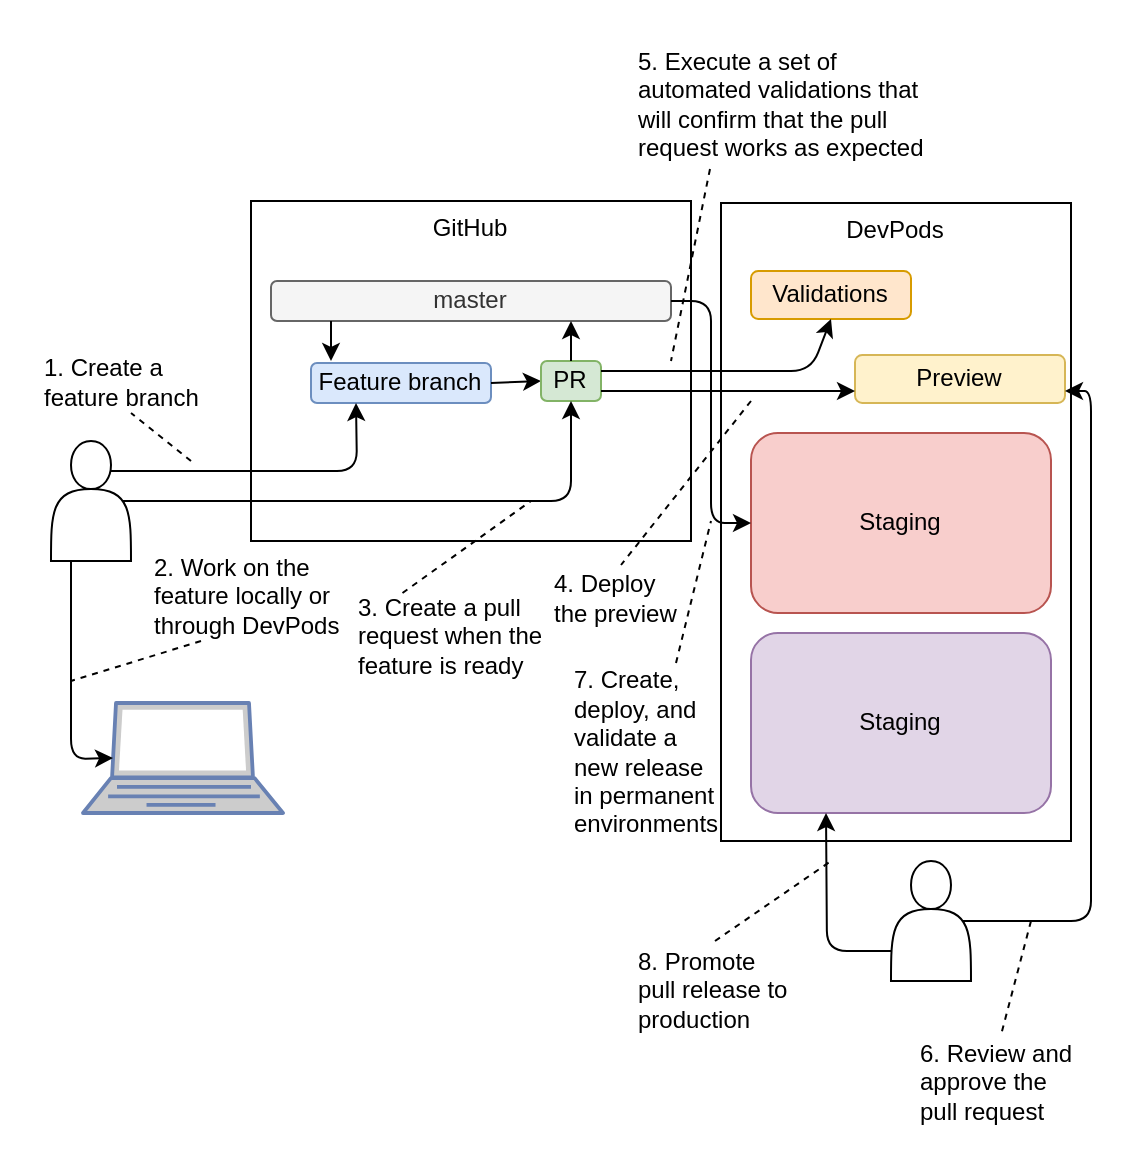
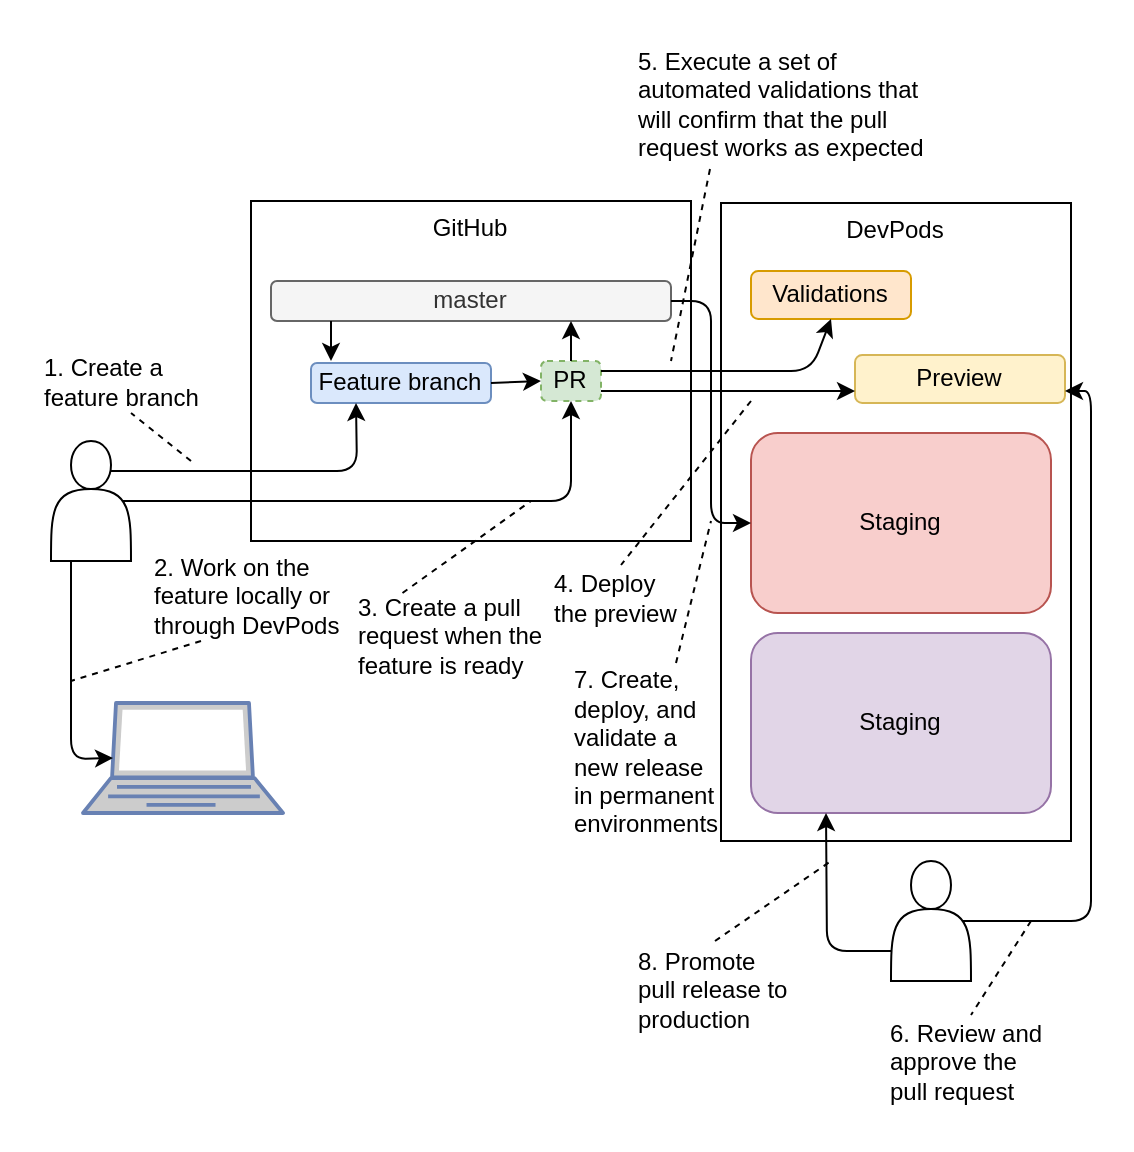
  <mxCell id="0" />
  <mxCell id="1" parent="0" />
  <mxCell id="2" value="DevPods" style="rounded=0;whiteSpace=wrap;html=1;align=center;verticalAlign=top;" vertex="1" parent="1"><mxGeometry x="360" y="101" width="175" height="319" as="geometry" /></mxCell>
  <mxCell id="3" value="GitHub" style="rounded=0;whiteSpace=wrap;html=1;verticalAlign=top;" vertex="1" parent="1"><mxGeometry x="125" y="100" width="220" height="170" as="geometry" /></mxCell>
  <mxCell id="4" value="master" style="rounded=1;whiteSpace=wrap;html=1;fillColor=#f5f5f5;strokeColor=#666666;fontColor=#333333;" vertex="1" parent="1"><mxGeometry x="135" y="140" width="200" height="20" as="geometry" /></mxCell>
  <mxCell id="5" value="Feature branch" style="rounded=1;whiteSpace=wrap;html=1;fillColor=#dae8fc;strokeColor=#6c8ebf;" vertex="1" parent="1"><mxGeometry x="155" y="181" width="90" height="20" as="geometry" /></mxCell>
  <mxCell id="6" value="" style="endArrow=classic;html=1;exitX=0.15;exitY=1;exitDx=0;exitDy=0;exitPerimeter=0;" edge="1" parent="1" source="4"><mxGeometry width="50" height="50" relative="1" as="geometry"><mxPoint x="115" y="400" as="sourcePoint" /><mxPoint x="165" y="180" as="targetPoint" /></mxGeometry></mxCell>
  <mxCell id="7" value="" style="endArrow=classic;html=1;exitX=0.75;exitY=0.25;exitDx=0;exitDy=0;exitPerimeter=0;entryX=0.25;entryY=1;entryDx=0;entryDy=0;" edge="1" parent="1" source="19" target="5"><mxGeometry width="50" height="50" relative="1" as="geometry"><mxPoint x="105" y="140" as="sourcePoint" /><mxPoint x="155" y="191" as="targetPoint" /><Array as="points"><mxPoint x="178" y="235" /></Array></mxGeometry></mxCell>
  <mxCell id="8" value="&lt;div&gt;1. Create a feature branch&lt;/div&gt;" style="text;html=1;strokeColor=none;fillColor=none;align=left;verticalAlign=middle;whiteSpace=wrap;rounded=0;" vertex="1" parent="1"><mxGeometry x="20" y="176" width="90" height="30" as="geometry" /></mxCell>
  <mxCell id="9" value="" style="endArrow=none;dashed=1;html=1;entryX=0.5;entryY=1;entryDx=0;entryDy=0;" edge="1" parent="1" target="8"><mxGeometry width="50" height="50" relative="1" as="geometry"><mxPoint x="95" y="230" as="sourcePoint" /><mxPoint x="145" y="350" as="targetPoint" /></mxGeometry></mxCell>
  <mxCell id="10" value="" style="fontColor=#0066CC;verticalAlign=top;verticalLabelPosition=bottom;labelPosition=center;align=center;html=1;outlineConnect=0;fillColor=#CCCCCC;strokeColor=#6881B3;gradientColor=none;gradientDirection=north;strokeWidth=2;shape=mxgraph.networks.laptop;" vertex="1" parent="1"><mxGeometry x="41" y="351" width="100" height="55" as="geometry" /></mxCell>
  <mxCell id="11" value="" style="endArrow=classic;html=1;entryX=0.15;entryY=0.5;entryDx=0;entryDy=0;entryPerimeter=0;exitX=0.25;exitY=1;exitDx=0;exitDy=0;" edge="1" parent="1" source="19" target="10"><mxGeometry width="50" height="50" relative="1" as="geometry"><mxPoint x="55" y="320" as="sourcePoint" /><mxPoint x="195" y="460" as="targetPoint" /><Array as="points"><mxPoint x="35" y="379" /></Array></mxGeometry></mxCell>
  <mxCell id="12" value="&lt;div&gt;2.&amp;nbsp;&lt;span&gt;Work on the feature locally or through DevPods&lt;/span&gt;&lt;/div&gt;" style="text;html=1;strokeColor=none;fillColor=none;align=left;verticalAlign=middle;whiteSpace=wrap;rounded=0;" vertex="1" parent="1"><mxGeometry x="75" y="276" width="100" height="44" as="geometry" /></mxCell>
  <mxCell id="13" value="" style="endArrow=none;dashed=1;html=1;exitX=0.25;exitY=1;exitDx=0;exitDy=0;" edge="1" parent="1" source="12"><mxGeometry width="50" height="50" relative="1" as="geometry"><mxPoint x="65" y="520" as="sourcePoint" /><mxPoint x="35" y="340" as="targetPoint" /></mxGeometry></mxCell>
  <mxCell id="14" value="" style="endArrow=classic;html=1;exitX=1;exitY=0.5;exitDx=0;exitDy=0;entryX=0;entryY=0.5;entryDx=0;entryDy=0;" edge="1" parent="1" source="5" target="15"><mxGeometry width="50" height="50" relative="1" as="geometry"><mxPoint x="325" y="440" as="sourcePoint" /><mxPoint x="315" y="420" as="targetPoint" /></mxGeometry></mxCell>
- <mxCell id="15" value="PR" style="rounded=1;whiteSpace=wrap;html=1;align=center;fillColor=#d5e8d4;strokeColor=#82b366;" vertex="1" parent="1"><mxGeometry x="270" y="180" width="30" height="20" as="geometry" /></mxCell>
+ <mxCell id="15" value="PR" style="rounded=1;whiteSpace=wrap;html=1;align=center;fillColor=#d5e8d4;strokeColor=#82b366;dashed=1;" vertex="1" parent="1"><mxGeometry x="270" y="180" width="30" height="20" as="geometry" /></mxCell>
  <mxCell id="16" value="&lt;div&gt;3. Create a pull request when the feature is ready&lt;/div&gt;" style="text;html=1;strokeColor=none;fillColor=none;align=left;verticalAlign=middle;whiteSpace=wrap;rounded=0;" vertex="1" parent="1"><mxGeometry x="177" y="296" width="95" height="44" as="geometry" /></mxCell>
  <mxCell id="17" value="" style="endArrow=classic;html=1;entryX=0.5;entryY=1;entryDx=0;entryDy=0;exitX=0.9;exitY=0.5;exitDx=0;exitDy=0;exitPerimeter=0;" edge="1" parent="1" source="19" target="15"><mxGeometry width="50" height="50" relative="1" as="geometry"><mxPoint x="65" y="257" as="sourcePoint" /><mxPoint x="165" y="500" as="targetPoint" /><Array as="points"><mxPoint x="285" y="250" /></Array></mxGeometry></mxCell>
  <mxCell id="18" value="" style="endArrow=none;dashed=1;html=1;exitX=0.25;exitY=0;exitDx=0;exitDy=0;" edge="1" parent="1" source="16"><mxGeometry width="50" height="50" relative="1" as="geometry"><mxPoint x="325" y="400" as="sourcePoint" /><mxPoint x="265" y="250" as="targetPoint" /></mxGeometry></mxCell>
  <mxCell id="19" value="" style="shape=actor;whiteSpace=wrap;html=1;align=center;" vertex="1" parent="1"><mxGeometry x="25" y="220" width="40" height="60" as="geometry" /></mxCell>
  <mxCell id="20" value="Validations" style="rounded=1;whiteSpace=wrap;html=1;align=center;fillColor=#ffe6cc;strokeColor=#d79b00;" vertex="1" parent="1"><mxGeometry x="375" y="135" width="80" height="24" as="geometry" /></mxCell>
  <mxCell id="21" value="" style="endArrow=classic;html=1;exitX=1;exitY=0.25;exitDx=0;exitDy=0;entryX=0.5;entryY=1;entryDx=0;entryDy=0;" edge="1" parent="1" source="15" target="20"><mxGeometry width="50" height="50" relative="1" as="geometry"><mxPoint x="215" y="450" as="sourcePoint" /><mxPoint x="265" y="400" as="targetPoint" /><Array as="points"><mxPoint x="405" y="185" /></Array></mxGeometry></mxCell>
  <mxCell id="22" value="&lt;div&gt;5. Execute a set of automated validations that will confirm that the pull request works as expected&lt;/div&gt;" style="text;html=1;strokeColor=none;fillColor=none;align=left;verticalAlign=middle;whiteSpace=wrap;rounded=0;" vertex="1" parent="1"><mxGeometry x="317" y="20" width="150" height="64" as="geometry" /></mxCell>
  <mxCell id="23" value="" style="endArrow=none;dashed=1;html=1;exitX=0.25;exitY=1;exitDx=0;exitDy=0;" edge="1" parent="1" source="22"><mxGeometry width="50" height="50" relative="1" as="geometry"><mxPoint x="415" y="470" as="sourcePoint" /><mxPoint x="335" y="180" as="targetPoint" /></mxGeometry></mxCell>
  <mxCell id="24" value="" style="shape=actor;whiteSpace=wrap;html=1;align=center;" vertex="1" parent="1"><mxGeometry x="445" y="430" width="40" height="60" as="geometry" /></mxCell>
  <mxCell id="25" value="Preview" style="rounded=1;whiteSpace=wrap;html=1;align=center;fillColor=#fff2cc;strokeColor=#d6b656;" vertex="1" parent="1"><mxGeometry x="427" y="177" width="105" height="24" as="geometry" /></mxCell>
  <mxCell id="26" value="" style="endArrow=classic;html=1;exitX=1;exitY=0.75;exitDx=0;exitDy=0;entryX=0;entryY=0.75;entryDx=0;entryDy=0;" edge="1" parent="1" source="15" target="25"><mxGeometry width="50" height="50" relative="1" as="geometry"><mxPoint x="165" y="490" as="sourcePoint" /><mxPoint x="215" y="440" as="targetPoint" /><Array as="points" /></mxGeometry></mxCell>
  <mxCell id="27" value="&lt;div&gt;4. Deploy the preview&lt;/div&gt;" style="text;html=1;strokeColor=none;fillColor=none;align=left;verticalAlign=middle;whiteSpace=wrap;rounded=0;" vertex="1" parent="1"><mxGeometry x="275" y="282" width="70" height="34" as="geometry" /></mxCell>
  <mxCell id="28" value="" style="endArrow=none;dashed=1;html=1;entryX=0.5;entryY=0;entryDx=0;entryDy=0;" edge="1" parent="1" target="27"><mxGeometry width="50" height="50" relative="1" as="geometry"><mxPoint x="375" y="200" as="sourcePoint" /><mxPoint x="375" y="350" as="targetPoint" /></mxGeometry></mxCell>
- <mxCell id="29" value="&lt;div&gt;6. Review and approve the pull request&lt;/div&gt;" style="text;html=1;strokeColor=none;fillColor=none;align=left;verticalAlign=middle;whiteSpace=wrap;rounded=0;" vertex="1" parent="1"><mxGeometry x="457.5" y="517" width="85" height="47" as="geometry" /></mxCell>
+ <mxCell id="29" value="&lt;div&gt;6. Review and approve the pull request&lt;/div&gt;" style="text;html=1;strokeColor=none;fillColor=none;align=left;verticalAlign=middle;whiteSpace=wrap;rounded=0;" vertex="1" parent="1"><mxGeometry x="442.5" y="507" width="85" height="47" as="geometry" /></mxCell>
  <mxCell id="30" value="" style="endArrow=classic;html=1;exitX=0.9;exitY=0.5;exitDx=0;exitDy=0;entryX=1;entryY=0.75;entryDx=0;entryDy=0;exitPerimeter=0;" edge="1" parent="1" source="24" target="25"><mxGeometry width="50" height="50" relative="1" as="geometry"><mxPoint x="375" y="410" as="sourcePoint" /><mxPoint x="425" y="360" as="targetPoint" /><Array as="points"><mxPoint x="545" y="460" /><mxPoint x="545" y="195" /></Array></mxGeometry></mxCell>
  <mxCell id="31" value="" style="endArrow=none;dashed=1;html=1;entryX=0.5;entryY=0;entryDx=0;entryDy=0;" edge="1" parent="1" target="29"><mxGeometry width="50" height="50" relative="1" as="geometry"><mxPoint x="515" y="460" as="sourcePoint" /><mxPoint x="330" y="292" as="targetPoint" /></mxGeometry></mxCell>
  <mxCell id="32" value="" style="endArrow=classic;html=1;exitX=0.5;exitY=0;exitDx=0;exitDy=0;entryX=0.75;entryY=1;entryDx=0;entryDy=0;" edge="1" parent="1" source="15" target="4"><mxGeometry width="50" height="50" relative="1" as="geometry"><mxPoint x="315" y="440" as="sourcePoint" /><mxPoint x="365" y="390" as="targetPoint" /></mxGeometry></mxCell>
  <mxCell id="33" value="Staging" style="rounded=1;whiteSpace=wrap;html=1;align=center;fillColor=#f8cecc;strokeColor=#b85450;" vertex="1" parent="1"><mxGeometry x="375" y="216" width="150" height="90" as="geometry" /></mxCell>
  <mxCell id="34" value="" style="endArrow=classic;html=1;exitX=1;exitY=0.5;exitDx=0;exitDy=0;entryX=0;entryY=0.5;entryDx=0;entryDy=0;" edge="1" parent="1" source="4" target="33"><mxGeometry width="50" height="50" relative="1" as="geometry"><mxPoint x="235" y="490" as="sourcePoint" /><mxPoint x="285" y="440" as="targetPoint" /><Array as="points"><mxPoint x="355" y="150" /><mxPoint x="355" y="261" /></Array></mxGeometry></mxCell>
  <mxCell id="35" value="&lt;div&gt;7.&amp;nbsp;&lt;span&gt;Create, deploy, and validate a new release in permanent environments&lt;/span&gt;&lt;/div&gt;" style="text;html=1;strokeColor=none;fillColor=none;align=left;verticalAlign=middle;whiteSpace=wrap;rounded=0;" vertex="1" parent="1"><mxGeometry x="285" y="331" width="70" height="89" as="geometry" /></mxCell>
  <mxCell id="36" value="" style="endArrow=none;dashed=1;html=1;exitX=0.75;exitY=0;exitDx=0;exitDy=0;" edge="1" parent="1" source="35"><mxGeometry width="50" height="50" relative="1" as="geometry"><mxPoint x="265" y="500" as="sourcePoint" /><mxPoint x="355" y="260" as="targetPoint" /></mxGeometry></mxCell>
  <mxCell id="37" value="&lt;div&gt;&lt;span&gt;8.&lt;/span&gt; Promote pull release to production&lt;/div&gt;" style="text;html=1;strokeColor=none;fillColor=none;align=left;verticalAlign=middle;whiteSpace=wrap;rounded=0;" vertex="1" parent="1"><mxGeometry x="317" y="470" width="80" height="50" as="geometry" /></mxCell>
  <mxCell id="38" value="Staging" style="rounded=1;whiteSpace=wrap;html=1;align=center;fillColor=#e1d5e7;strokeColor=#9673a6;" vertex="1" parent="1"><mxGeometry x="375" y="316" width="150" height="90" as="geometry" /></mxCell>
  <mxCell id="39" value="" style="endArrow=classic;html=1;exitX=0;exitY=0.75;exitDx=0;exitDy=0;entryX=0.25;entryY=1;entryDx=0;entryDy=0;" edge="1" parent="1" source="24" target="38"><mxGeometry width="50" height="50" relative="1" as="geometry"><mxPoint x="355" y="560" as="sourcePoint" /><mxPoint x="405" y="510" as="targetPoint" /><Array as="points"><mxPoint x="413" y="475" /></Array></mxGeometry></mxCell>
  <mxCell id="40" value="" style="endArrow=none;dashed=1;html=1;exitX=0.5;exitY=0;exitDx=0;exitDy=0;" edge="1" parent="1" source="37"><mxGeometry width="50" height="50" relative="1" as="geometry"><mxPoint x="145" y="540" as="sourcePoint" /><mxPoint x="415" y="430" as="targetPoint" /></mxGeometry></mxCell>
